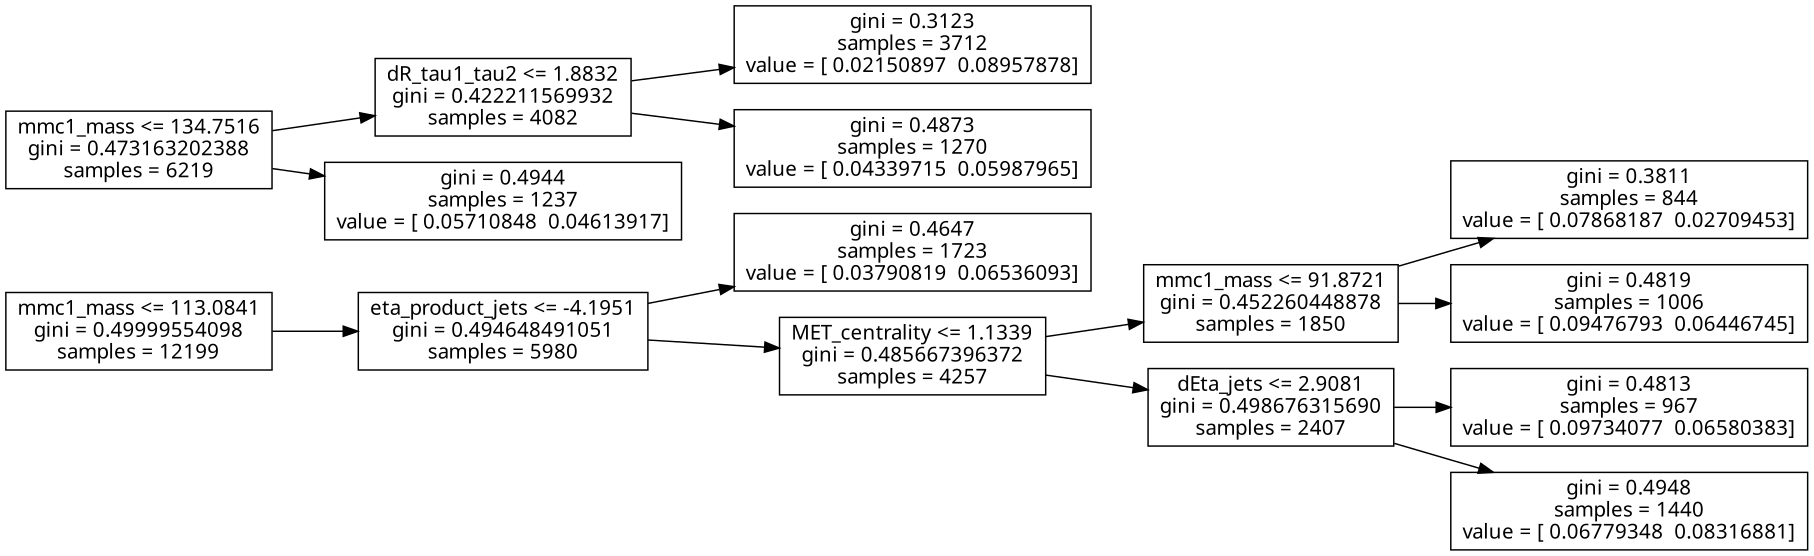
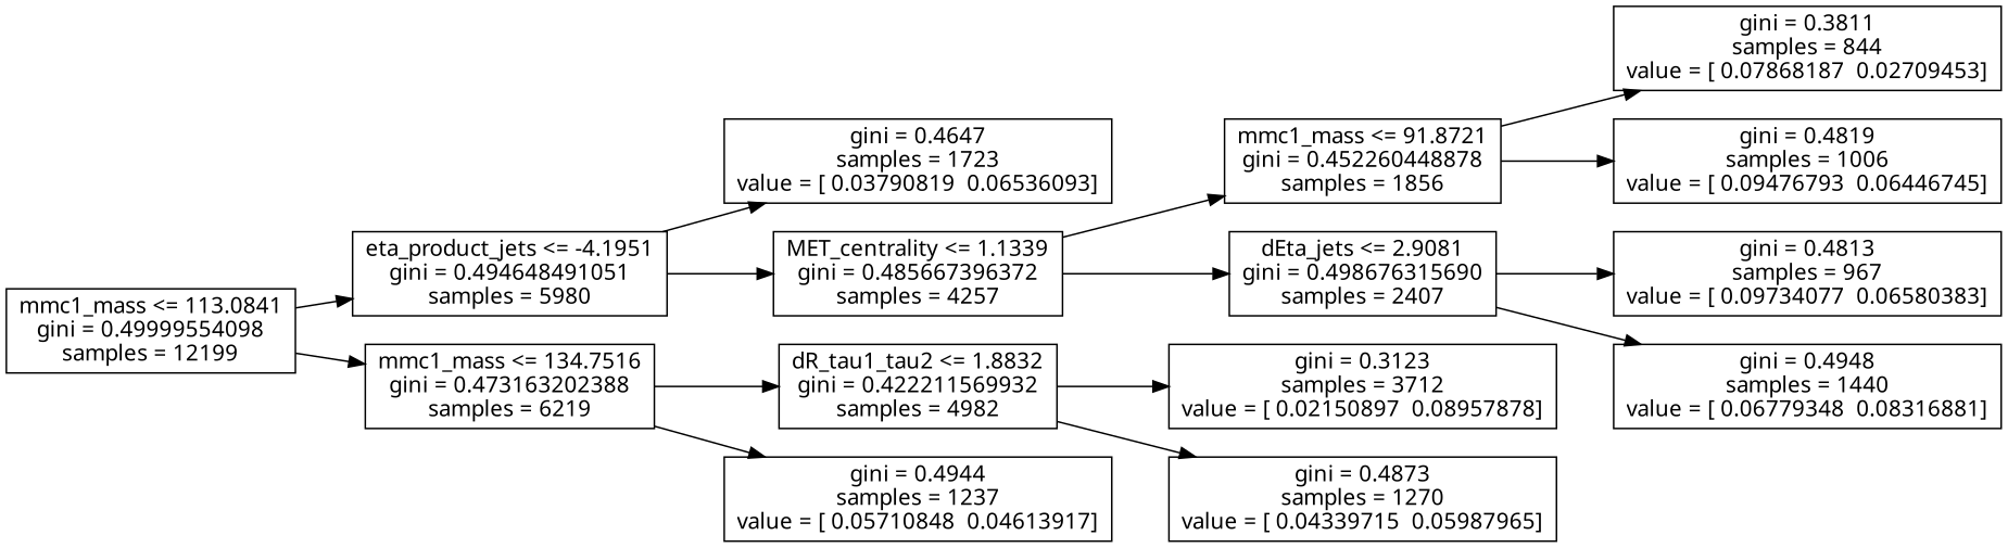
  digraph {
    fontname="Noto Sans"
    rankdir=LR
    node [fontname="Noto Sans" shape=box]
    edge [fontname="Noto Sans"]
    n1 [label="mmc1_mass <= 113.0841\ngini = 0.49999554098\nsamples = 12199"]
    n2 [label="eta_product_jets <= -4.1951\ngini = 0.494648491051\nsamples = 5980"]
    n3 [label="mmc1_mass <= 134.7516\ngini = 0.473163202388\nsamples = 6219"]
    n4 [label="gini = 0.4647\nsamples = 1723\nvalue = [ 0.03790819  0.06536093]"]
    n5 [label="MET_centrality <= 1.1339\ngini = 0.485667396372\nsamples = 4257"]
-   n6 [label="dR_tau1_tau2 <= 1.8832\ngini = 0.422211569932\nsamples = 4082"]
+   n6 [label="dR_tau1_tau2 <= 1.8832\ngini = 0.422211569932\nsamples = 4982"]
    n7 [label="gini = 0.4944\nsamples = 1237\nvalue = [ 0.05710848  0.04613917]"]
-   n8 [label="mmc1_mass <= 91.8721\ngini = 0.452260448878\nsamples = 1850"]
+   n8 [label="mmc1_mass <= 91.8721\ngini = 0.452260448878\nsamples = 1856"]
    n9 [label="dEta_jets <= 2.9081\ngini = 0.498676315690\nsamples = 2407"]
    n10 [label="gini = 0.3811\nsamples = 844\nvalue = [ 0.07868187  0.02709453]"]
    n11 [label="gini = 0.4819\nsamples = 1006\nvalue = [ 0.09476793  0.06446745]"]
    n12 [label="gini = 0.4813\nsamples = 967\nvalue = [ 0.09734077  0.06580383]"]
    n13 [label="gini = 0.4948\nsamples = 1440\nvalue = [ 0.06779348  0.08316881]"]
    n14 [label="gini = 0.3123\nsamples = 3712\nvalue = [ 0.02150897  0.08957878]"]
    n15 [label="gini = 0.4873\nsamples = 1270\nvalue = [ 0.04339715  0.05987965]"]
    n1 -> n2
+   n1 -> n3
    n2 -> n4
    n2 -> n5
    n3 -> n6
    n3 -> n7
    n5 -> n8
    n5 -> n9
    n6 -> n14
    n6 -> n15
    n8 -> n10
    n8 -> n11
    n9 -> n12
    n9 -> n13
  }
